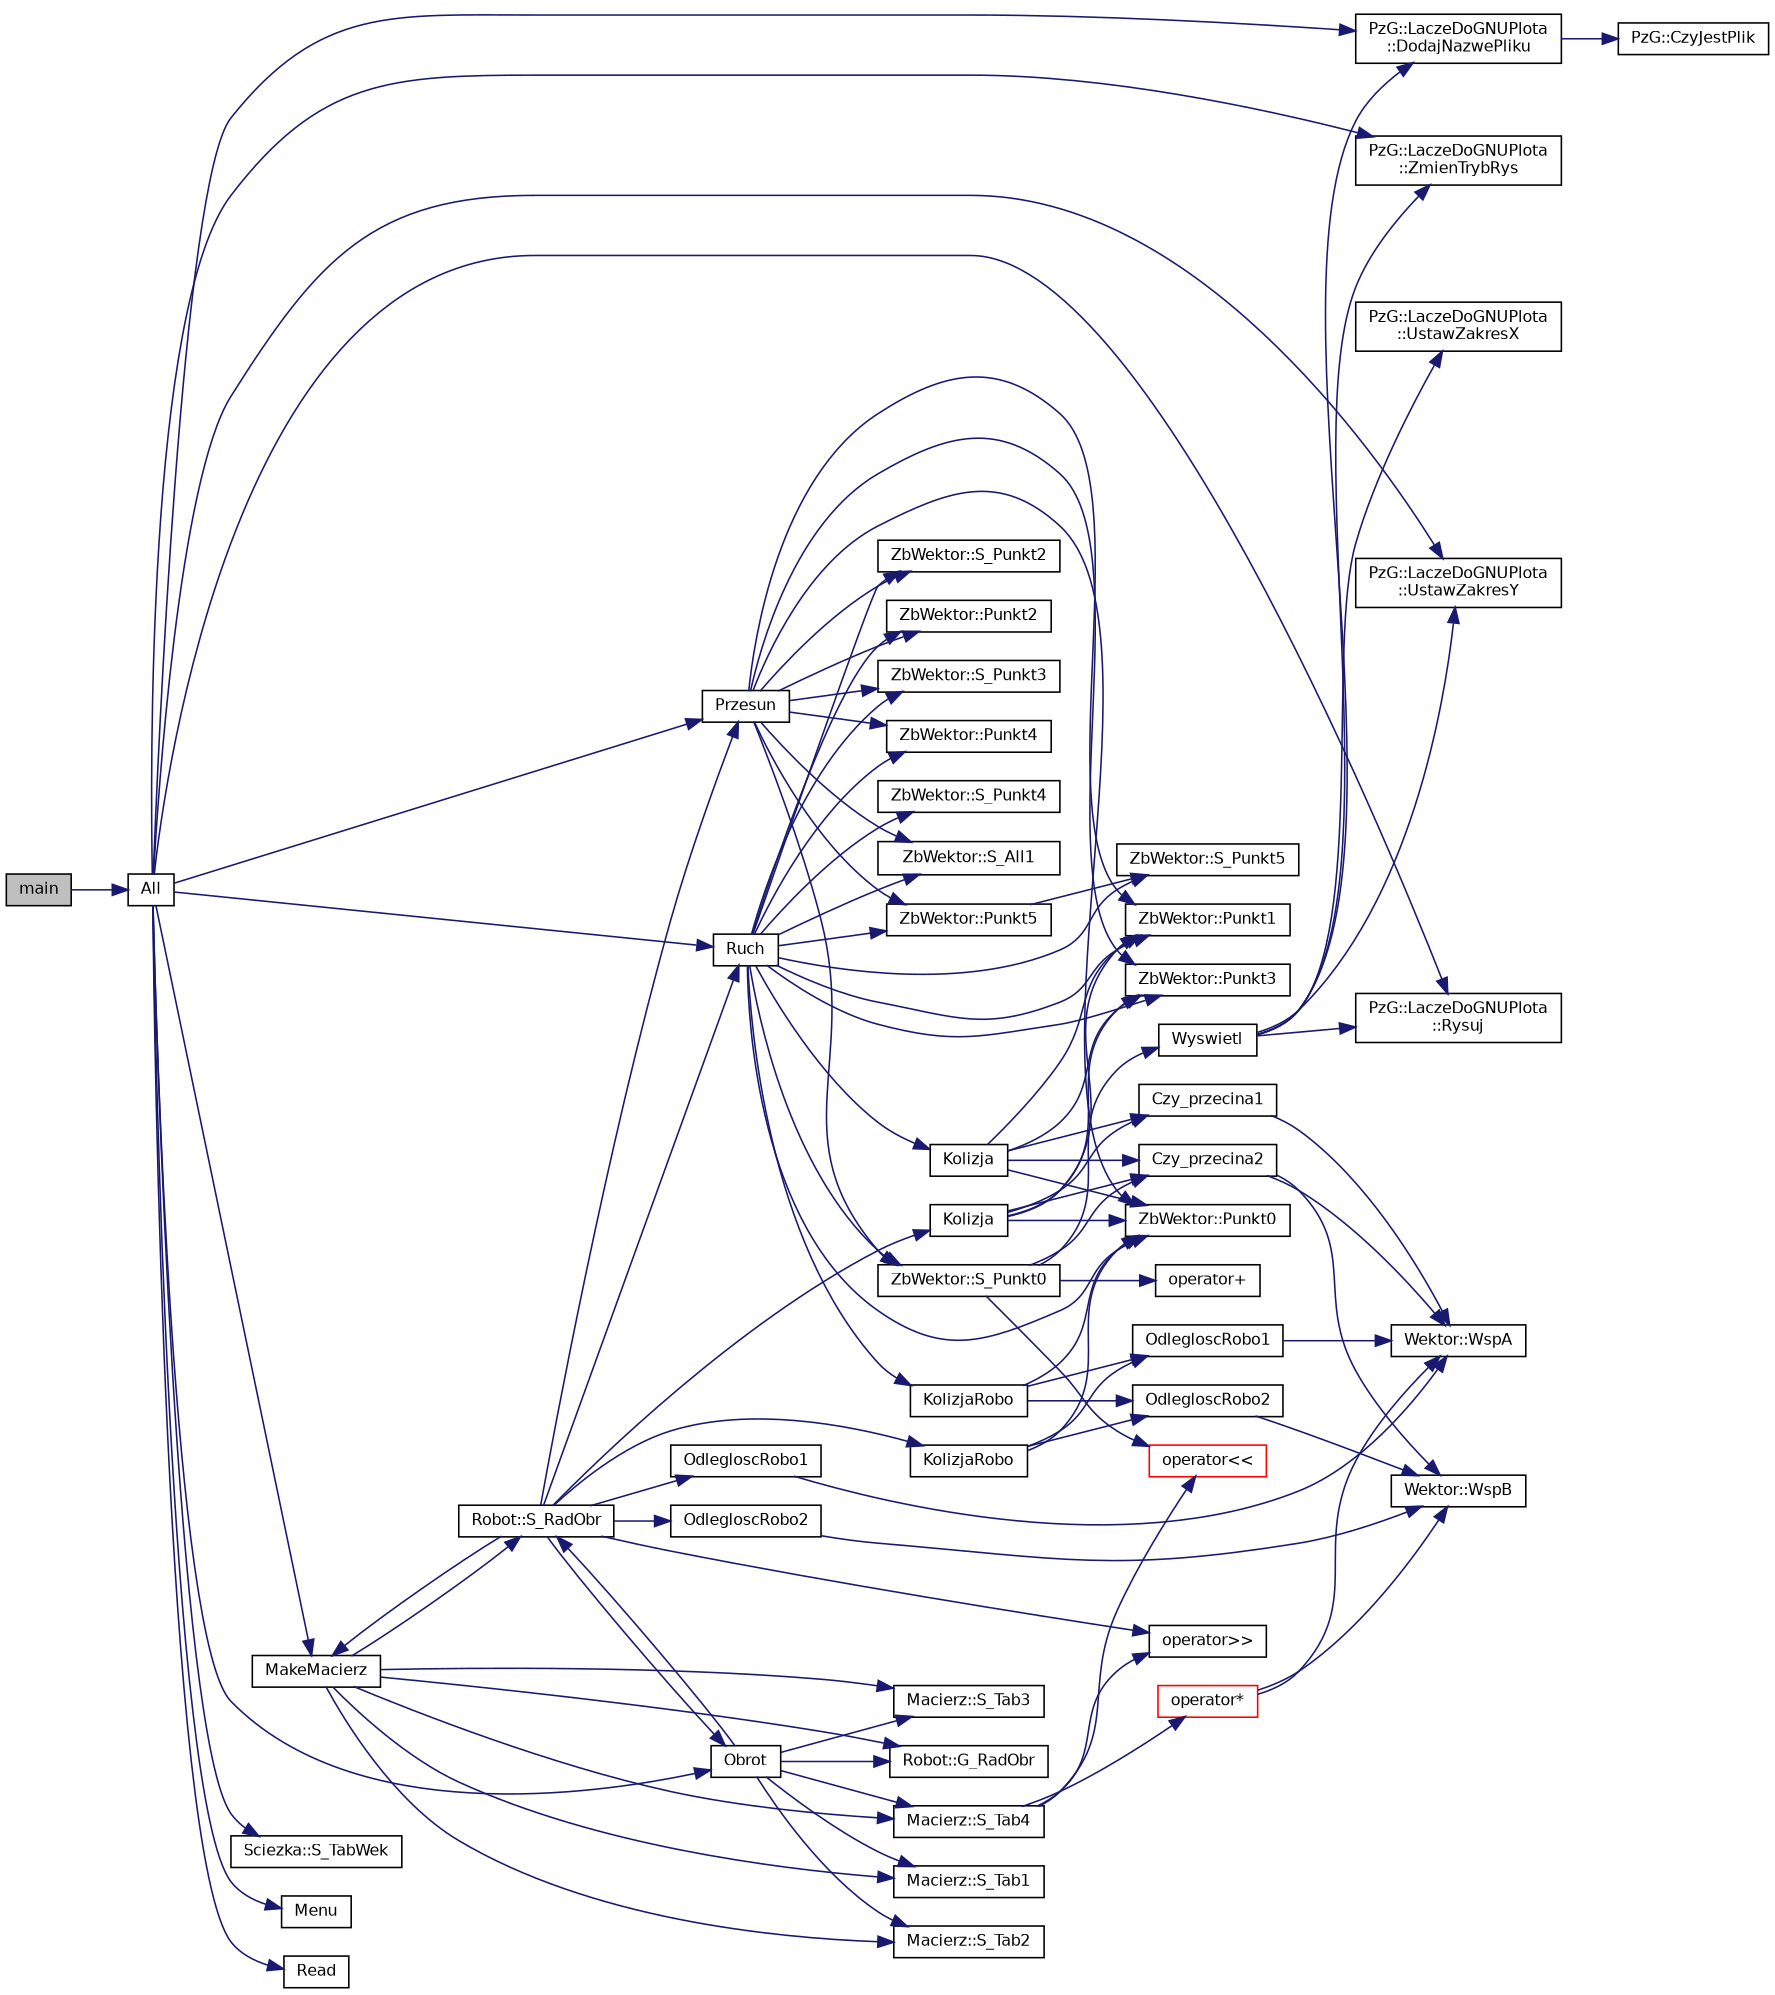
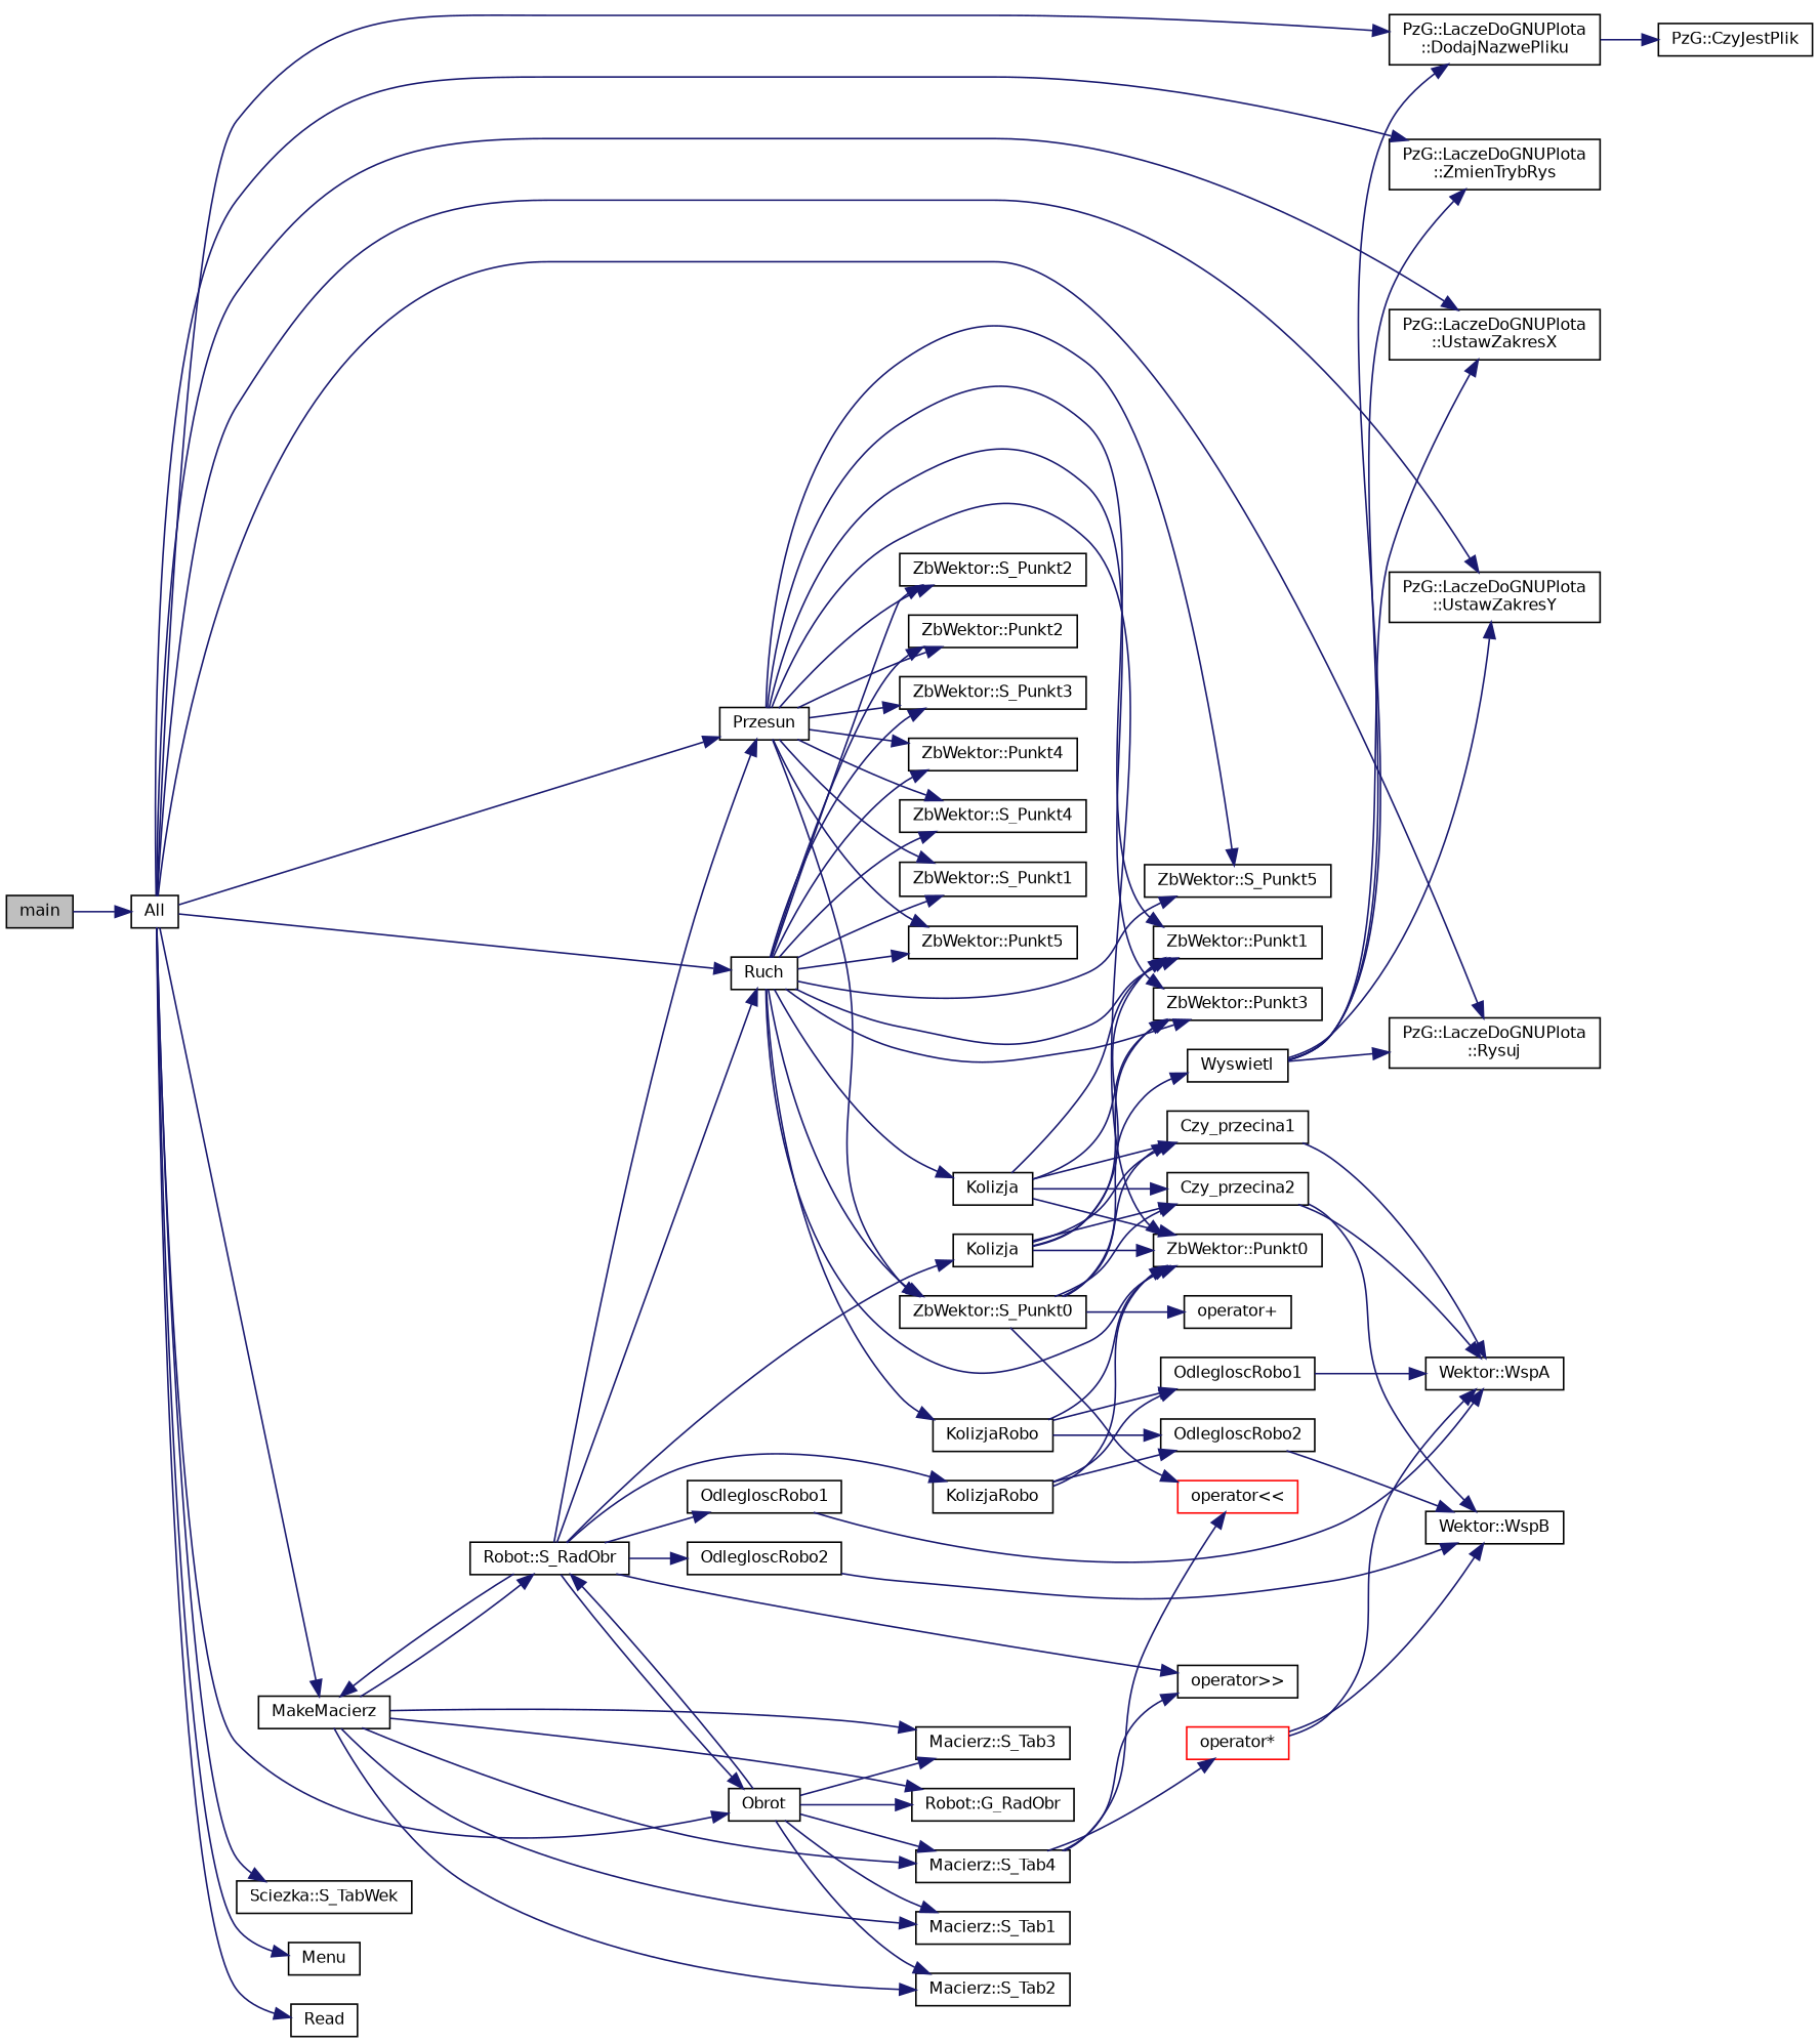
  digraph {
    rankdir=LR
    node [color=black fillcolor=white fontname=Helvetica fontsize=10 shape=record style=filled]
    edge [color=midnightblue fontname=Helvetica fontsize=10 labelfontname=Helvetica labelfontsize=10 style=solid]
    n1 [fillcolor=grey75 fontcolor=black height=0.2 label=main width=0.4]
    n2 [height=0.2 label=All width=0.4]
    n3 [height=0.2 label="PzG::LaczeDoGNUPlota\l::DodajNazwePliku" width=0.4]
    n4 [height=0.2 label="PzG::LaczeDoGNUPlota\l::ZmienTrybRys" width=0.4]
    n5 [height=0.2 label="PzG::LaczeDoGNUPlota\l::UstawZakresX" width=0.4]
    n6 [height=0.2 label="PzG::LaczeDoGNUPlota\l::UstawZakresY" width=0.4]
    n7 [height=0.2 label="Sciezka::S_TabWek" width=0.4]
    n8 [height=0.2 label=Menu width=0.4]
    n9 [height=0.2 label="PzG::LaczeDoGNUPlota\l::Rysuj" width=0.4]
    n10 [height=0.2 label=Read width=0.4]
    n11 [height=0.2 label=MakeMacierz width=0.4]
    n12 [height=0.2 label=Obrot width=0.4]
    n13 [height=0.2 label=Przesun width=0.4]
    n14 [height=0.2 label=Ruch width=0.4]
    n15 [height=0.2 label="PzG::CzyJestPlik" width=0.4]
    n16 [height=0.2 label="Robot::S_RadObr" width=0.4]
    n17 [height=0.2 label="Robot::G_RadObr" width=0.4]
    n18 [height=0.2 label="Macierz::S_Tab1" width=0.4]
    n19 [height=0.2 label="Macierz::S_Tab2" width=0.4]
    n20 [height=0.2 label="Macierz::S_Tab3" width=0.4]
    n21 [height=0.2 label="Macierz::S_Tab4" width=0.4]
    n22 [height=0.2 label="ZbWektor::Punkt4" width=0.4]
    n23 [height=0.2 label="ZbWektor::Punkt0" width=0.4]
    n24 [height=0.2 label="ZbWektor::S_Punkt0" width=0.4]
-   n25 [height=0.2 label="ZbWektor::S_All1" width=0.4]
+   n25 [height=0.2 label="ZbWektor::S_Punkt1" width=0.4]
    n26 [height=0.2 label="ZbWektor::Punkt1" width=0.4]
    n27 [height=0.2 label="ZbWektor::S_Punkt2" width=0.4]
    n28 [height=0.2 label="ZbWektor::Punkt2" width=0.4]
    n29 [height=0.2 label="ZbWektor::S_Punkt3" width=0.4]
    n30 [height=0.2 label="ZbWektor::Punkt3" width=0.4]
    n31 [height=0.2 label="ZbWektor::S_Punkt4" width=0.4]
    n32 [height=0.2 label="ZbWektor::S_Punkt5" width=0.4]
    n33 [height=0.2 label="ZbWektor::Punkt5" width=0.4]
    n34 [height=0.2 label=Kolizja width=0.4]
    n35 [height=0.2 label=KolizjaRobo width=0.4]
    n36 [height=0.2 label="operator\>\>" width=0.4]
    n37 [height=0.2 label=Kolizja width=0.4]
    n38 [height=0.2 label=KolizjaRobo width=0.4]
    n39 [height=0.2 label=OdlegloscRobo1 width=0.4]
    n40 [height=0.2 label=OdlegloscRobo2 width=0.4]
    n41 [color=red height=0.2 label="operator\<\<" width=0.4]
    n42 [color=red height=0.2 label="operator*" width=0.4]
    n43 [height=0.2 label=Czy_przecina1 width=0.4]
    n44 [height=0.2 label=Czy_przecina2 width=0.4]
    n45 [height=0.2 label=OdlegloscRobo1 width=0.4]
    n46 [height=0.2 label=OdlegloscRobo2 width=0.4]
    n47 [height=0.2 label="Wektor::WspA" width=0.4]
    n48 [height=0.2 label="Wektor::WspB" width=0.4]
    n49 [height=0.2 label="operator+" width=0.4]
    n50 [height=0.2 label=Wyswietl width=0.4]
    n1 -> n2
    n2 -> n3
    n2 -> n4
+   n2 -> n5
    n2 -> n6
    n2 -> n7
    n2 -> n8
    n2 -> n9
    n2 -> n10
    n2 -> n11
    n2 -> n12
    n2 -> n13
    n2 -> n14
    n3 -> n15
    n11 -> n16
    n11 -> n17
    n11 -> n18
    n11 -> n19
    n11 -> n20
    n11 -> n21
    n12 -> n16
    n12 -> n17
    n12 -> n18
    n12 -> n19
    n12 -> n20
    n12 -> n21
    n13 -> n22
    n13 -> n23
    n13 -> n24
    n13 -> n25
    n13 -> n26
    n13 -> n27
    n13 -> n28
    n13 -> n29
    n13 -> n30
-   n33 -> n32
+   n13 -> n31
+   n13 -> n32
    n13 -> n33
    n14 -> n22
    n14 -> n23
    n14 -> n24
    n14 -> n25
    n14 -> n26
    n14 -> n27
    n14 -> n28
    n14 -> n29
    n14 -> n30
    n14 -> n31
    n14 -> n32
    n14 -> n33
    n14 -> n34
    n14 -> n35
    n16 -> n11
    n16 -> n12
    n16 -> n13
    n16 -> n14
    n16 -> n36
    n16 -> n37
    n16 -> n38
    n16 -> n39
    n16 -> n40
    n21 -> n36
    n21 -> n41
    n21 -> n42
    n24 -> n41
+   n24 -> n43
    n24 -> n44
    n24 -> n49
    n24 -> n50
    n34 -> n23
    n34 -> n26
    n34 -> n30
    n34 -> n43
    n34 -> n44
    n35 -> n23
    n35 -> n45
    n35 -> n46
    n37 -> n23
    n37 -> n26
    n37 -> n30
    n37 -> n43
    n37 -> n44
    n38 -> n23
    n38 -> n45
    n38 -> n46
    n39 -> n47
    n40 -> n48
    n42 -> n47
    n42 -> n48
    n43 -> n47
    n44 -> n47
    n44 -> n48
    n45 -> n47
    n46 -> n48
    n50 -> n3
    n50 -> n4
    n50 -> n5
    n50 -> n6
    n50 -> n9
  }
